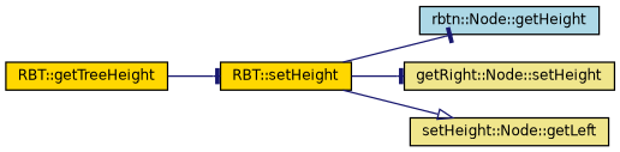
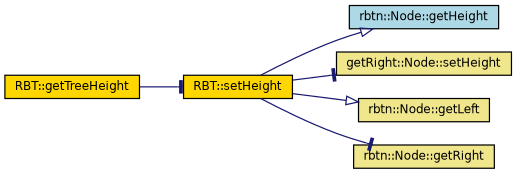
  digraph {
    rankdir=LR
    node [color=black fillcolor=khaki fontname=Helvetica fontsize=10 shape=record style=filled]
    edge [arrowhead=tee color=midnightblue fontname=Helvetica fontsize=10 labelfontname=Helvetica labelfontsize=10 style=solid]
    n1 [fillcolor=gold fontcolor=black height=0.2 label="RBT::getTreeHeight" width=0.4]
    n2 [fillcolor=gold height=0.2 label="RBT::setHeight" width=0.4]
    n3 [fillcolor=lightblue height=0.2 label="rbtn::Node::getHeight" width=0.4]
    n4 [height=0.2 label="getRight::Node::setHeight" width=0.4]
-   n5 [height=0.2 label="setHeight::Node::getLeft" width=0.4]
+   n5 [height=0.2 label="rbtn::Node::getLeft" width=0.4]
+   n6 [height=0.2 label="rbtn::Node::getRight" width=0.4]
    n1 -> n2
-   n2 -> n3
+   n2 -> n3 [arrowhead=onormal]
    n2 -> n4
    n2 -> n5 [arrowhead=onormal]
+   n2 -> n6
  }
